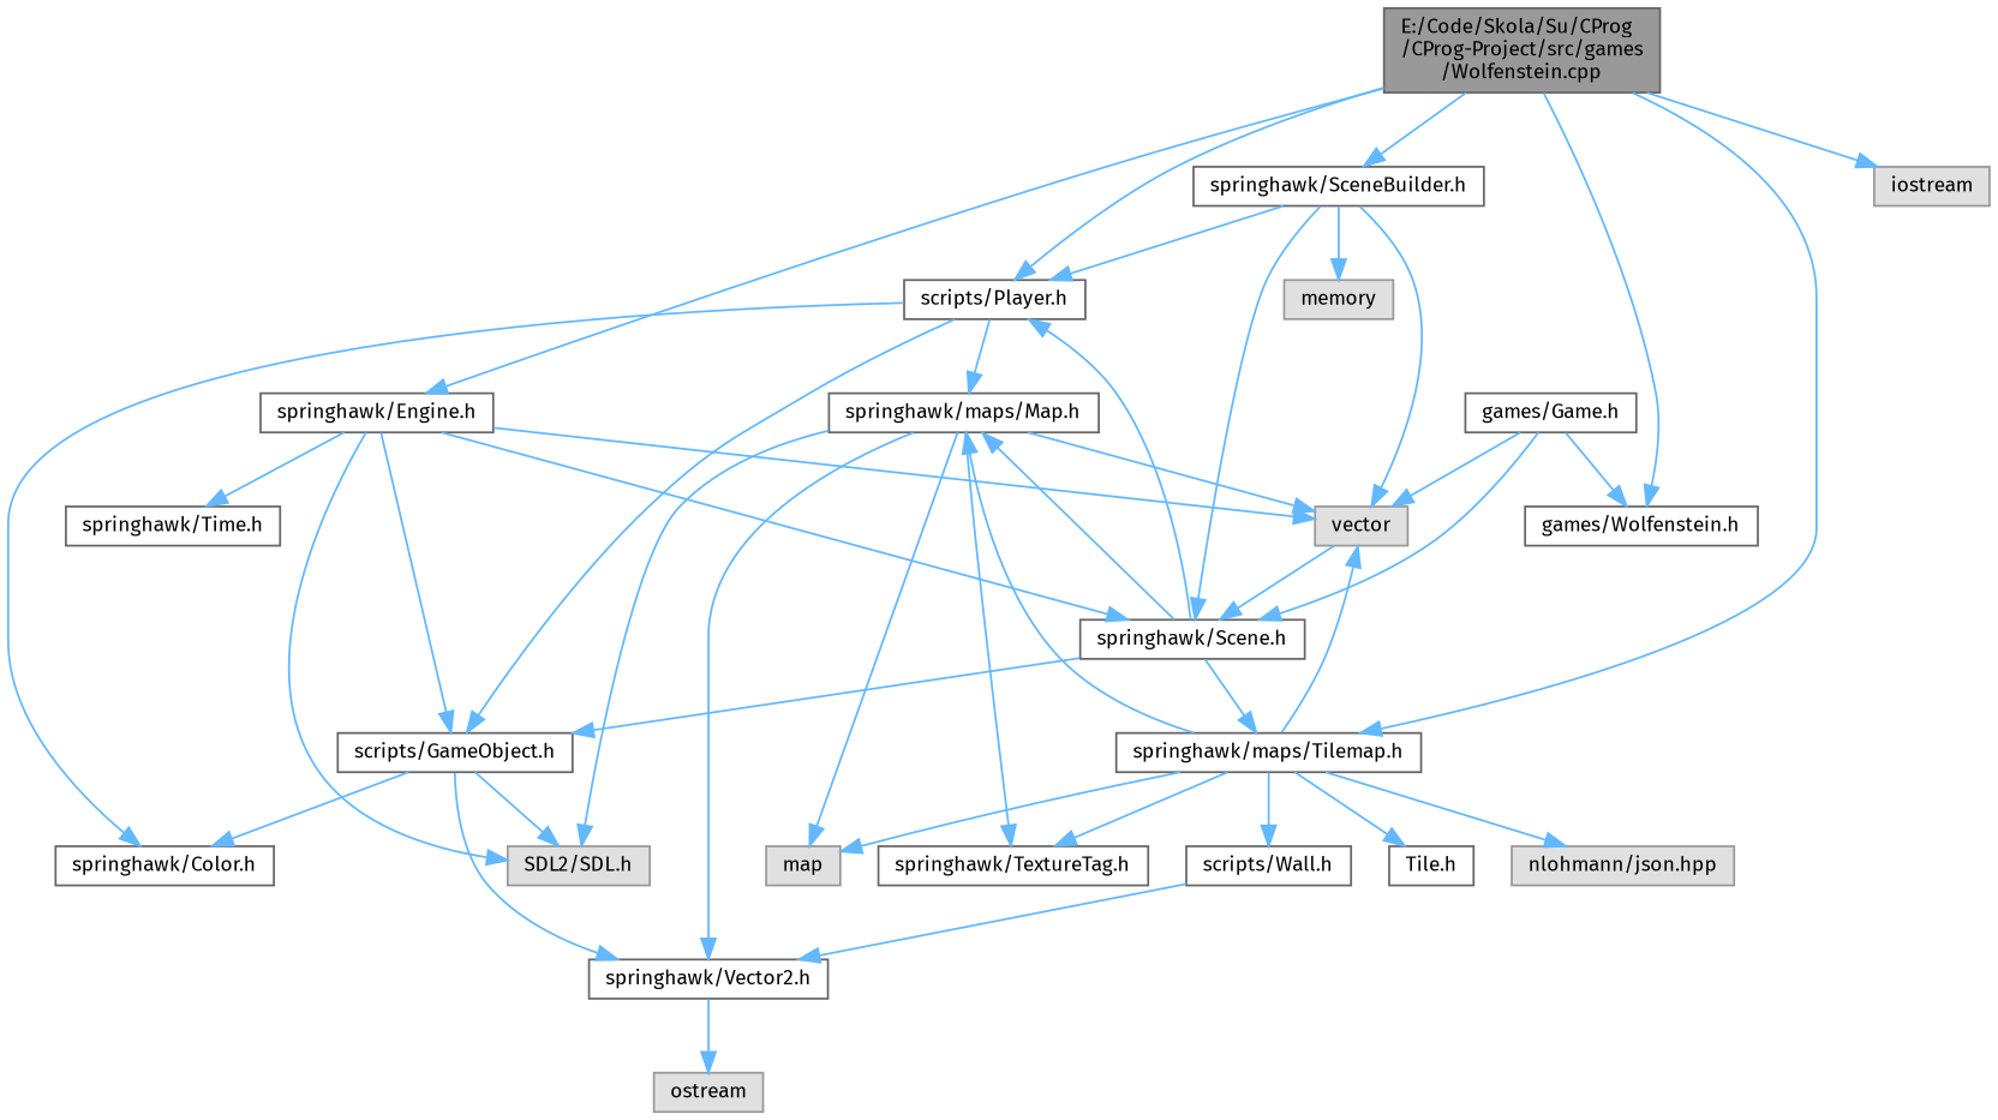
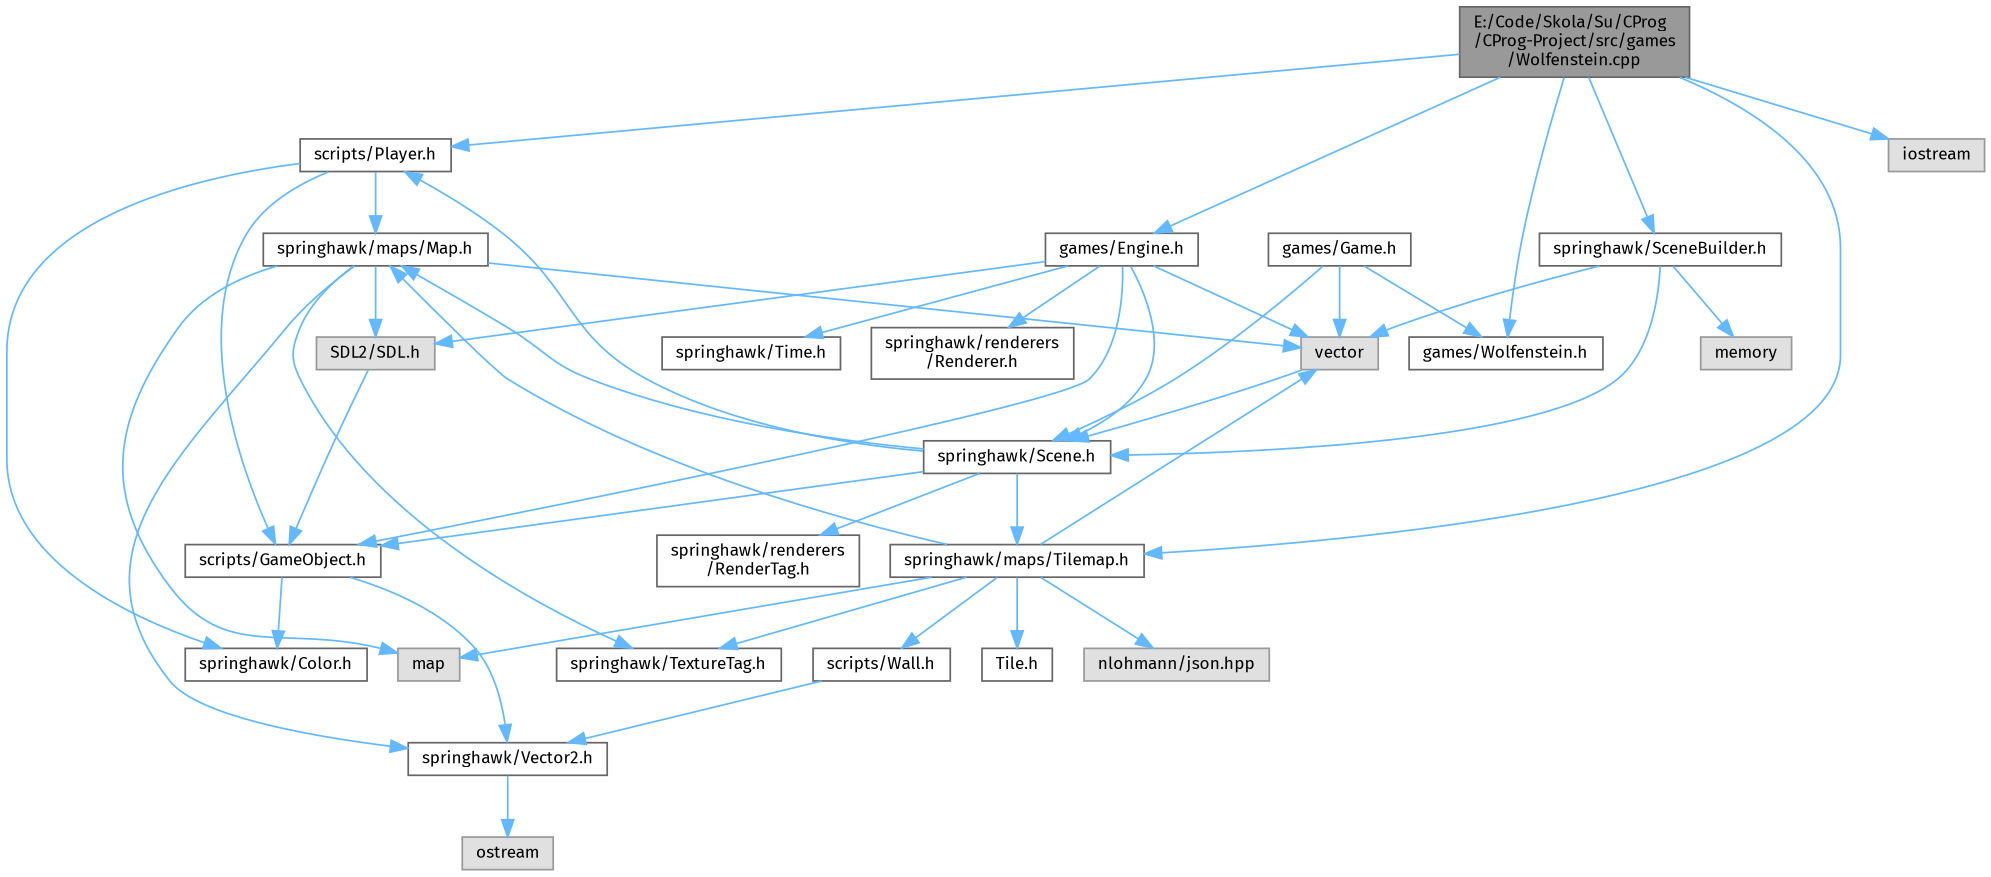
  digraph {
    fontname="Fira Sans"
    node [color=grey40 fillcolor=white fontname="Fira Sans" fontsize=10 shape=box style=filled]
    edge [color=steelblue1 fontname="Fira Sans" fontsize=10 labelfontname=Helvetica labelfontsize=10 style=solid]
    n1 [color=gray40 fillcolor=grey60 fontcolor=black height=0.2 label="E:/Code/Skola/Su/CProg\l/CProg-Project/src/games\l/Wolfenstein.cpp" width=0.4]
    n2 [height=0.2 label="scripts/Player.h" width=0.4]
    n3 [height=0.2 label="springhawk/maps/Tilemap.h" width=0.4]
    n4 [height=0.2 label="games/Wolfenstein.h" width=0.4]
    n5 [color=grey60 fillcolor="#E0E0E0" height=0.2 label=iostream width=0.4]
-   n6 [height=0.2 label="springhawk/Engine.h" width=0.4]
+   n6 [height=0.2 label="games/Engine.h" width=0.4]
    n7 [height=0.2 label="springhawk/SceneBuilder.h" width=0.4]
    n8 [height=0.2 label="scripts/GameObject.h" width=0.4]
    n9 [height=0.2 label="springhawk/Color.h" width=0.4]
    n10 [height=0.2 label="springhawk/maps/Map.h" width=0.4]
    n11 [color=grey60 fillcolor="#E0E0E0" height=0.2 label=map width=0.4]
    n12 [color=grey60 fillcolor="#E0E0E0" height=0.2 label=vector width=0.4]
    n13 [height=0.2 label="springhawk/TextureTag.h" width=0.4]
    n14 [height=0.2 label="scripts/Wall.h" width=0.4]
    n15 [height=0.2 label="Tile.h" width=0.4]
    n16 [color=grey60 fillcolor="#E0E0E0" height=0.2 label="nlohmann/json.hpp" width=0.4]
    n17 [color=grey60 fillcolor="#E0E0E0" height=0.2 label="SDL2/SDL.h" width=0.4]
    n18 [height=0.2 label="springhawk/Scene.h" width=0.4]
    n19 [height=0.2 label="springhawk/Time.h" width=0.4]
+   n20 [height=0.2 label="springhawk/renderers\l/Renderer.h" width=0.4]
    n21 [color=grey60 fillcolor="#E0E0E0" height=0.2 label=memory width=0.4]
    n22 [height=0.2 label="springhawk/Vector2.h" width=0.4]
    n23 [color=grey60 fillcolor="#E0E0E0" height=0.2 label=ostream width=0.4]
    n24 [height=0.2 label="games/Game.h" width=0.4]
+   n25 [height=0.2 label="springhawk/renderers\l/RenderTag.h" width=0.4]
    n1 -> n2
    n1 -> n3
    n1 -> n4
    n1 -> n5
    n1 -> n6
    n1 -> n7
    n2 -> n8
    n2 -> n9
    n2 -> n10
    n3 -> n10
    n3 -> n11
    n3 -> n12
    n3 -> n13
    n3 -> n14
    n3 -> n15
    n3 -> n16
    n6 -> n8
    n6 -> n12
    n6 -> n17
    n6 -> n18
    n6 -> n19
-   n7 -> n2
+   n6 -> n20
    n7 -> n12
    n7 -> n18
    n7 -> n21
    n8 -> n9
-   n8 -> n17
+   n17 -> n8
    n8 -> n22
    n10 -> n11
    n10 -> n12
    n10 -> n13
    n10 -> n17
    n10 -> n22
    n12 -> n18
    n14 -> n22
    n18 -> n2
    n18 -> n3
    n18 -> n8
    n18 -> n10
+   n18 -> n25
    n22 -> n23
    n24 -> n4
    n24 -> n12
    n24 -> n18
  }
